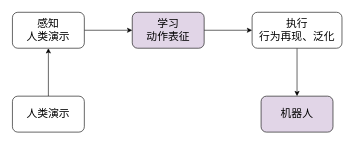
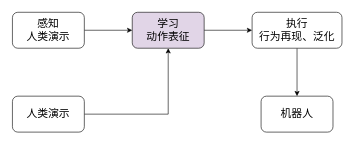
  <mxCell id="0" />
  <mxCell id="1" parent="0" />
- <mxCell id="2" value="" style="edgeStyle=orthogonalEdgeStyle;rounded=0;orthogonalLoop=1;jettySize=auto;html=1;" edge="1" parent="1" source="3" target="5"><mxGeometry relative="1" as="geometry" /></mxCell>
+ <mxCell id="2" value="" style="edgeStyle=orthogonalEdgeStyle;rounded=0;orthogonalLoop=1;jettySize=auto;html=1;" edge="1" parent="1" source="3" target="7"><mxGeometry relative="1" as="geometry" /></mxCell>
  <mxCell id="3" value="&lt;font style=&quot;font-size: 18px&quot;&gt;人类演示&lt;/font&gt;" style="rounded=1;whiteSpace=wrap;html=1;" vertex="1" parent="1"><mxGeometry x="20" y="160" width="120" height="60" as="geometry" /></mxCell>
  <mxCell id="4" value="" style="edgeStyle=orthogonalEdgeStyle;rounded=0;orthogonalLoop=1;jettySize=auto;html=1;" edge="1" parent="1" source="5" target="7"><mxGeometry relative="1" as="geometry" /></mxCell>
  <mxCell id="5" value="&lt;font style=&quot;font-size: 18px&quot;&gt;感知&lt;br&gt;人类演示&lt;/font&gt;" style="rounded=1;whiteSpace=wrap;html=1;" vertex="1" parent="1"><mxGeometry x="20" y="20" width="120" height="60" as="geometry" /></mxCell>
  <mxCell id="6" value="" style="edgeStyle=orthogonalEdgeStyle;rounded=0;orthogonalLoop=1;jettySize=auto;html=1;" edge="1" parent="1" source="7" target="9"><mxGeometry relative="1" as="geometry" /></mxCell>
  <mxCell id="7" value="&lt;font style=&quot;font-size: 18px&quot;&gt;学习&lt;br&gt;动作表征&lt;/font&gt;" style="rounded=1;whiteSpace=wrap;html=1;fillColor=#e1d5e7;" vertex="1" parent="1"><mxGeometry x="220" y="20" width="120" height="60" as="geometry" /></mxCell>
  <mxCell id="8" value="" style="edgeStyle=orthogonalEdgeStyle;rounded=0;orthogonalLoop=1;jettySize=auto;html=1;" edge="1" parent="1" source="9" target="10"><mxGeometry relative="1" as="geometry" /></mxCell>
  <mxCell id="9" value="&lt;font style=&quot;font-size: 18px&quot;&gt;执行&lt;br&gt;行为再现、泛化&lt;/font&gt;" style="rounded=1;whiteSpace=wrap;html=1;" vertex="1" parent="1"><mxGeometry x="420" y="20" width="150" height="60" as="geometry" /></mxCell>
- <mxCell id="10" value="&lt;font style=&quot;font-size: 18px&quot;&gt;机器人&lt;/font&gt;" style="rounded=1;whiteSpace=wrap;html=1;fillColor=#e1d5e7;" vertex="1" parent="1"><mxGeometry x="435" y="160" width="120" height="60" as="geometry" /></mxCell>
+ <mxCell id="10" value="&lt;font style=&quot;font-size: 18px&quot;&gt;机器人&lt;/font&gt;" style="rounded=1;whiteSpace=wrap;html=1;" vertex="1" parent="1"><mxGeometry x="435" y="160" width="120" height="60" as="geometry" /></mxCell>
